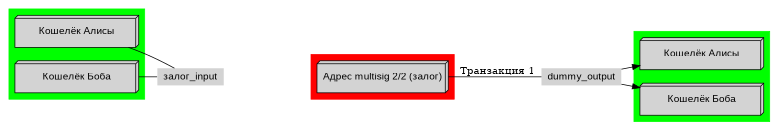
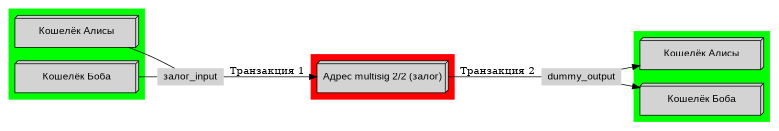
  digraph {
    rankdir=LR
    ranksep=0.2
    node [fontname=Arial shape=box3d style=filled]
    edge [dir=none]
    n1 [height=0.6 label="Кошелёк Алисы" width=2.3]
    n2 [height=0.6 label="Кошелёк Боба" width=2.3]
    n3 [height=0.6 label="Адрес multisig 2/2 (залог)" width=2.3]
    n4 [height=0.6 label="Кошелёк Алисы" width=2.3]
    n5 [height=0.6 label="Кошелёк Боба" width=2.3]
    n6 [height=0 label="залог_input" shape=none width=0]
    dummy_output [height=0 shape=none width=0]
    subgraph cluster_1 {
      color=green
      style=filled
      n1
      n2
    }
    subgraph cluster_2 {
      color=red
      style=filled
      n3
    }
    subgraph cluster_3 {
      color=green
      style=filled
      n4
      n5
    }
    n1 -> n6
    n2 -> n6
-   n3 -> dummy_output [label="Транзакция 1"]
+   n3 -> dummy_output [label="Транзакция 2"]
+   n6 -> n3 [dir=forward label="Транзакция 1"]
    dummy_output -> n4 [dir=forward]
    dummy_output -> n5 [dir=forward]
  }
